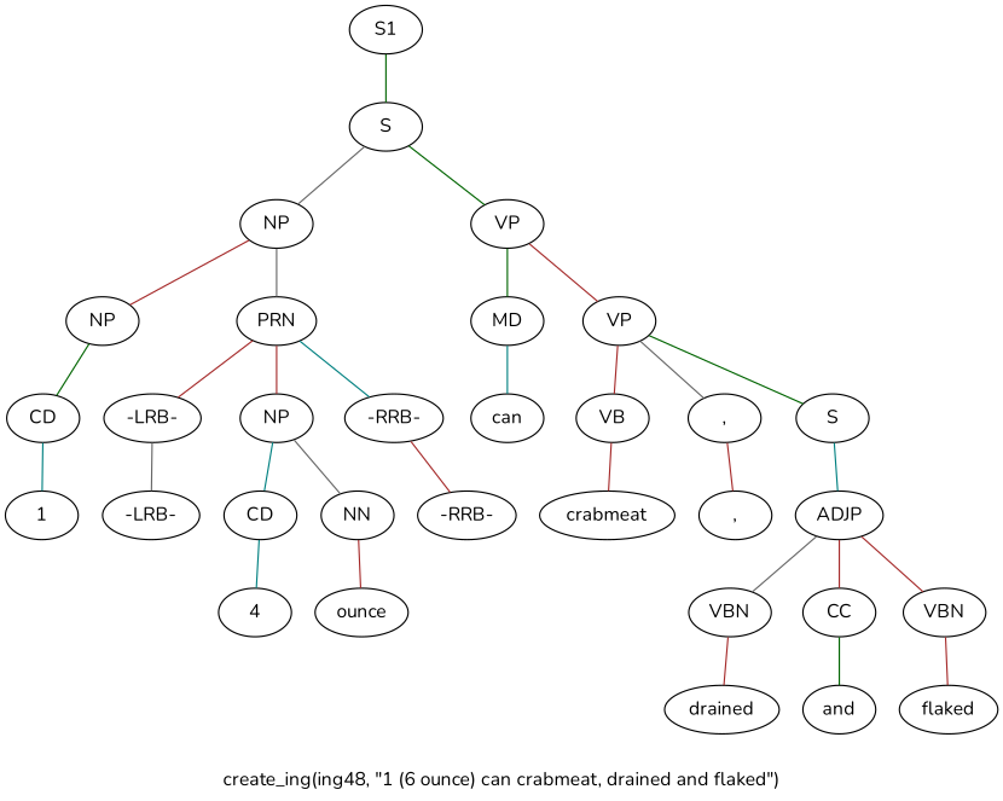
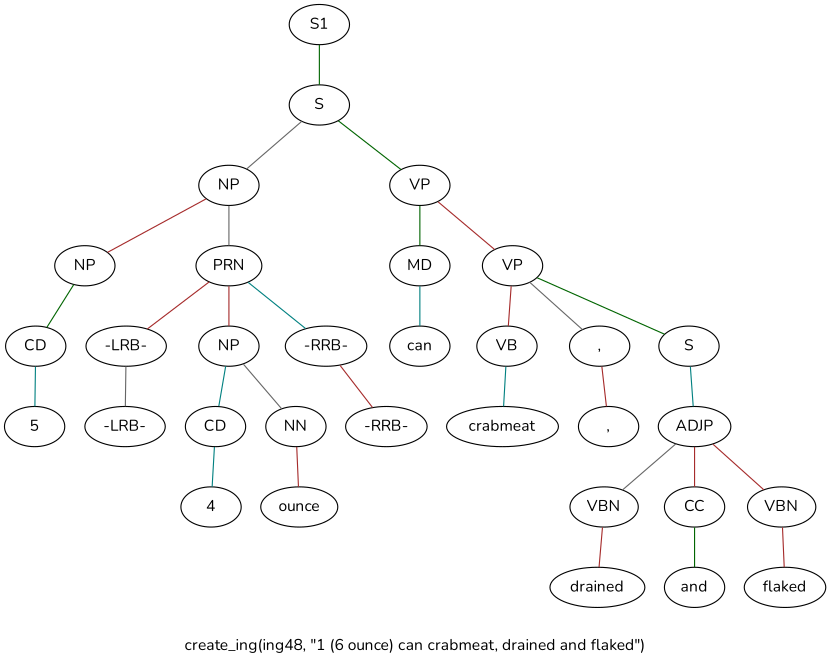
  graph {
    fontname=Nunito
    label="create_ing(ing48, \"1 (6 ounce) can crabmeat, drained and flaked\")"
    node [fontname=Nunito]
    edge [color=brown fontname=Nunito]
    n1 [label=S1]
    n2 [label=S]
    n3 [label=NP]
    n4 [label=VP]
    n5 [label=NP]
    n6 [label=PRN]
    n7 [label=MD]
    n8 [label=VP]
    n9 [label=CD]
    n10 [label="-LRB-"]
    n11 [label=NP]
    n12 [label="-RRB-"]
-   n13 [label=1]
+   n13 [label=5]
    n14 [label="-LRB-"]
    n15 [label=CD]
    n16 [label=NN]
    n17 [label="-RRB-"]
    n18 [label=4]
    n19 [label=ounce]
    n20 [label=can]
    n21 [label=VB]
    n22 [label=","]
    n23 [label=S]
    n24 [label=crabmeat]
    n25 [label=","]
    n26 [label=ADJP]
    n27 [label=VBN]
    n28 [label=CC]
    n29 [label=VBN]
    n30 [label=drained]
    n31 [label=and]
    n32 [label=flaked]
    n1 -- n2 [color=darkgreen]
    n2 -- n3 [color=gray40]
    n2 -- n4 [color=darkgreen]
    n3 -- n5
    n3 -- n6 [color=gray40]
    n4 -- n7 [color=darkgreen]
    n4 -- n8
    n5 -- n9 [color=darkgreen]
    n6 -- n10
    n6 -- n11
    n6 -- n12 [color=teal]
    n7 -- n20 [color=teal]
    n8 -- n21
    n8 -- n22 [color=gray40]
    n8 -- n23 [color=darkgreen]
    n9 -- n13 [color=teal]
    n10 -- n14 [color=gray40]
    n11 -- n15 [color=teal]
    n11 -- n16 [color=gray40]
    n12 -- n17
    n15 -- n18 [color=teal]
    n16 -- n19
-   n21 -- n24
+   n21 -- n24 [color=teal]
    n22 -- n25
    n23 -- n26 [color=teal]
    n26 -- n27 [color=gray40]
    n26 -- n28
    n26 -- n29
    n27 -- n30
    n28 -- n31 [color=darkgreen]
    n29 -- n32
  }
